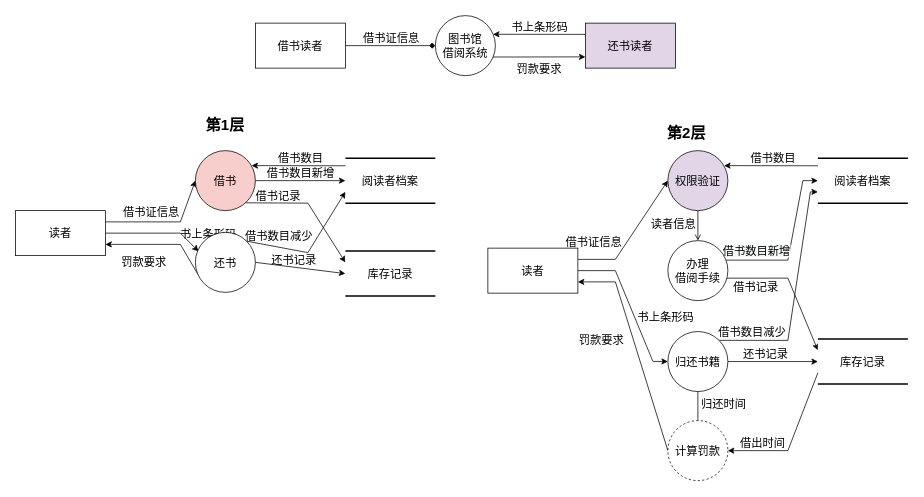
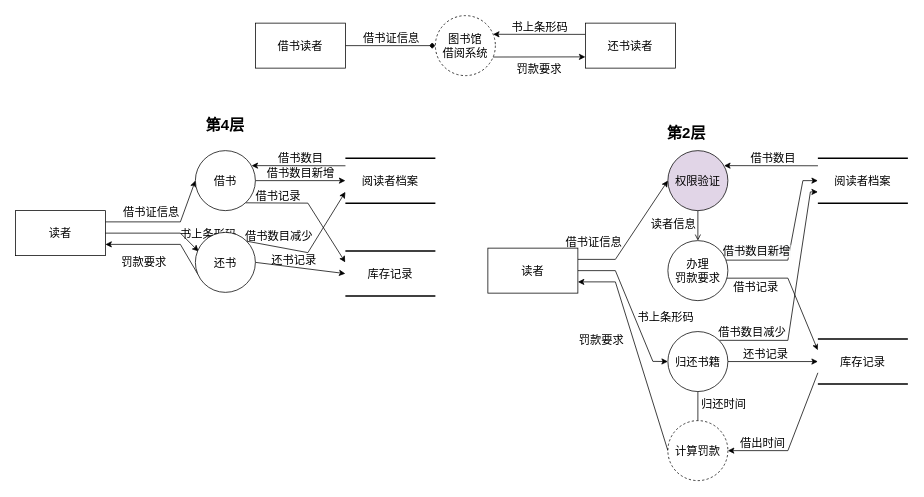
  <mxCell id="0" />
  <mxCell id="1" parent="0" />
  <mxCell id="2" style="rounded=0;orthogonalLoop=1;jettySize=auto;html=1;exitX=1;exitY=0.25;exitDx=0;exitDy=0;entryX=0;entryY=0.5;entryDx=0;entryDy=0;fontSize=15;" parent="1" source="5" target="12" edge="1"><mxGeometry relative="1" as="geometry"><Array as="points"><mxPoint x="240" y="295" /></Array></mxGeometry></mxCell>
  <mxCell id="3" value="借书证信息" style="edgeLabel;html=1;align=center;verticalAlign=middle;resizable=0;points=[];fontSize=15;labelBackgroundColor=none;" parent="2" vertex="1" connectable="0"><mxGeometry x="-0.13" y="1" relative="1" as="geometry"><mxPoint x="-9" y="-14" as="offset" /></mxGeometry></mxCell>
  <mxCell id="4" value="借书证信息" style="edgeLabel;html=1;align=center;verticalAlign=middle;resizable=0;points=[];fontSize=15;labelBackgroundColor=none;" vertex="1" connectable="0" parent="2"><mxGeometry x="-0.13" y="1" relative="1" as="geometry"><mxPoint x="581" y="26" as="offset" /></mxGeometry></mxCell>
  <mxCell id="5" value="读者" style="rounded=0;whiteSpace=wrap;html=1;fontSize=15;" parent="1" vertex="1"><mxGeometry x="20" y="280" width="120" height="60" as="geometry" /></mxCell>
  <mxCell id="6" style="edgeStyle=none;rounded=0;orthogonalLoop=1;jettySize=auto;html=1;exitX=1;exitY=0.5;exitDx=0;exitDy=0;entryX=0.053;entryY=0.318;entryDx=0;entryDy=0;labelBackgroundColor=none;fontSize=15;strokeColor=#000000;strokeWidth=1;entryPerimeter=0;" parent="1" source="5" target="23" edge="1"><mxGeometry relative="1" as="geometry"><Array as="points"><mxPoint x="240" y="310" /></Array></mxGeometry></mxCell>
  <mxCell id="7" value="书上条形码" style="edgeLabel;html=1;align=center;verticalAlign=middle;resizable=0;points=[];fontSize=15;labelBackgroundColor=none;" parent="6" vertex="1" connectable="0"><mxGeometry x="-0.271" y="1" relative="1" as="geometry"><mxPoint x="87" y="1" as="offset" /></mxGeometry></mxCell>
  <mxCell id="8" value="书上条形码" style="edgeLabel;html=1;align=center;verticalAlign=middle;resizable=0;points=[];fontSize=15;labelBackgroundColor=none;" vertex="1" connectable="0" parent="6"><mxGeometry x="-0.271" y="1" relative="1" as="geometry"><mxPoint x="697" y="111" as="offset" /></mxGeometry></mxCell>
  <mxCell id="9" value="借书数目新增" style="edgeStyle=none;rounded=0;orthogonalLoop=1;jettySize=auto;html=1;exitX=1;exitY=0.5;exitDx=0;exitDy=0;entryX=0;entryY=0.5;entryDx=0;entryDy=0;fontSize=15;strokeColor=#000000;strokeWidth=1;labelBackgroundColor=none;" parent="1" source="12" target="14" edge="1"><mxGeometry y="10" relative="1" as="geometry"><mxPoint as="offset" /></mxGeometry></mxCell>
  <mxCell id="10" style="edgeStyle=none;rounded=0;orthogonalLoop=1;jettySize=auto;html=1;exitX=0.839;exitY=0.87;exitDx=0;exitDy=0;entryX=0;entryY=0.25;entryDx=0;entryDy=0;labelBackgroundColor=none;fontSize=15;strokeColor=#000000;strokeWidth=1;exitPerimeter=0;" parent="1" source="12" target="25" edge="1"><mxGeometry relative="1" as="geometry"><Array as="points"><mxPoint x="410" y="270" /></Array></mxGeometry></mxCell>
  <mxCell id="11" value="借书记录" style="edgeLabel;html=1;align=center;verticalAlign=middle;resizable=0;points=[];fontSize=15;labelBackgroundColor=none;" parent="10" vertex="1" connectable="0"><mxGeometry x="-0.179" y="2" relative="1" as="geometry"><mxPoint x="-30" y="-8" as="offset" /></mxGeometry></mxCell>
- <mxCell id="12" value="借书" style="ellipse;whiteSpace=wrap;html=1;aspect=fixed;fontSize=15;fillColor=#f8cecc;" parent="1" vertex="1"><mxGeometry x="260" y="200" width="80" height="80" as="geometry" /></mxCell>
+ <mxCell id="12" value="借书" style="ellipse;whiteSpace=wrap;html=1;aspect=fixed;fontSize=15;" parent="1" vertex="1"><mxGeometry x="260" y="200" width="80" height="80" as="geometry" /></mxCell>
  <mxCell id="13" value="" style="group" parent="1" vertex="1" connectable="0"><mxGeometry x="460" y="210" width="120" height="60" as="geometry" /></mxCell>
  <mxCell id="14" value="阅读者档案" style="rounded=0;whiteSpace=wrap;html=1;fontSize=15;strokeWidth=1;strokeColor=none;" parent="13" vertex="1"><mxGeometry width="120" height="60" as="geometry" /></mxCell>
  <mxCell id="15" value="" style="endArrow=none;html=1;rounded=0;fontSize=15;strokeColor=#000000;strokeWidth=2;exitX=0;exitY=1;exitDx=0;exitDy=0;entryX=1;entryY=1;entryDx=0;entryDy=0;" parent="13" source="14" target="14" edge="1"><mxGeometry width="50" height="50" relative="1" as="geometry"><mxPoint x="30" y="50" as="sourcePoint" /><mxPoint x="80" as="targetPoint" /></mxGeometry></mxCell>
  <mxCell id="16" value="" style="endArrow=none;html=1;rounded=0;fontSize=15;strokeColor=#000000;strokeWidth=2;exitX=0;exitY=0;exitDx=0;exitDy=0;entryX=1;entryY=0;entryDx=0;entryDy=0;" parent="13" source="14" target="14" edge="1"><mxGeometry width="50" height="50" relative="1" as="geometry"><mxPoint y="-0.33" as="sourcePoint" /><mxPoint x="110" y="-40" as="targetPoint" /></mxGeometry></mxCell>
  <mxCell id="17" value="借书数目" style="edgeStyle=none;rounded=0;orthogonalLoop=1;jettySize=auto;html=1;exitX=0.001;exitY=0.17;exitDx=0;exitDy=0;fontSize=15;strokeColor=#000000;strokeWidth=1;labelBackgroundColor=none;exitPerimeter=0;entryX=0.937;entryY=0.25;entryDx=0;entryDy=0;entryPerimeter=0;" parent="1" source="14" target="12" edge="1"><mxGeometry x="-0.039" y="-10" relative="1" as="geometry"><mxPoint x="350" y="220" as="targetPoint" /><mxPoint as="offset" /></mxGeometry></mxCell>
  <mxCell id="18" value="还书记录" style="edgeStyle=none;rounded=0;orthogonalLoop=1;jettySize=auto;html=1;exitX=1;exitY=0.5;exitDx=0;exitDy=0;entryX=0;entryY=0.5;entryDx=0;entryDy=0;labelBackgroundColor=none;fontSize=15;strokeColor=#000000;strokeWidth=1;" parent="1" source="23" target="25" edge="1"><mxGeometry x="-0.167" y="10" relative="1" as="geometry"><mxPoint as="offset" /></mxGeometry></mxCell>
  <mxCell id="19" style="edgeStyle=none;rounded=0;orthogonalLoop=1;jettySize=auto;html=1;exitX=1;exitY=0;exitDx=0;exitDy=0;entryX=0;entryY=0.75;entryDx=0;entryDy=0;labelBackgroundColor=none;fontSize=15;strokeColor=#000000;strokeWidth=1;" parent="1" source="23" target="14" edge="1"><mxGeometry relative="1" as="geometry"><Array as="points"><mxPoint x="410" y="336" /></Array></mxGeometry></mxCell>
  <mxCell id="20" value="借书数目减少" style="edgeLabel;html=1;align=center;verticalAlign=middle;resizable=0;points=[];fontSize=15;labelBackgroundColor=none;" parent="19" vertex="1" connectable="0"><mxGeometry x="-0.795" y="2" relative="1" as="geometry"><mxPoint x="24" y="-10" as="offset" /></mxGeometry></mxCell>
  <mxCell id="21" style="edgeStyle=none;rounded=0;orthogonalLoop=1;jettySize=auto;html=1;exitX=0.042;exitY=0.699;exitDx=0;exitDy=0;entryX=1;entryY=0.75;entryDx=0;entryDy=0;labelBackgroundColor=none;fontSize=15;strokeColor=#000000;strokeWidth=1;exitPerimeter=0;" parent="1" source="23" target="5" edge="1"><mxGeometry relative="1" as="geometry"><Array as="points"><mxPoint x="240" y="325" /></Array></mxGeometry></mxCell>
  <mxCell id="22" value="罚款要求" style="edgeLabel;html=1;align=center;verticalAlign=middle;resizable=0;points=[];fontSize=15;labelBackgroundColor=none;" parent="21" vertex="1" connectable="0"><mxGeometry x="0.15" relative="1" as="geometry"><mxPoint x="-12" y="22" as="offset" /></mxGeometry></mxCell>
  <mxCell id="23" value="还书" style="ellipse;whiteSpace=wrap;html=1;aspect=fixed;fontSize=15;" parent="1" vertex="1"><mxGeometry x="260" y="308.99" width="80" height="80" as="geometry" /></mxCell>
  <mxCell id="24" value="" style="group" parent="1" vertex="1" connectable="0"><mxGeometry x="460" y="333.99" width="120" height="60" as="geometry" /></mxCell>
  <mxCell id="25" value="库存记录" style="rounded=0;whiteSpace=wrap;html=1;fontSize=15;strokeWidth=1;strokeColor=none;" parent="24" vertex="1"><mxGeometry width="120" height="60" as="geometry" /></mxCell>
  <mxCell id="26" value="" style="endArrow=none;html=1;rounded=0;fontSize=15;strokeColor=#000000;strokeWidth=2;exitX=0;exitY=1;exitDx=0;exitDy=0;entryX=1;entryY=1;entryDx=0;entryDy=0;" parent="24" source="25" target="25" edge="1"><mxGeometry width="50" height="50" relative="1" as="geometry"><mxPoint x="30" y="50" as="sourcePoint" /><mxPoint x="80" as="targetPoint" /></mxGeometry></mxCell>
  <mxCell id="27" value="" style="endArrow=none;html=1;rounded=0;fontSize=15;strokeColor=#000000;strokeWidth=2;exitX=0;exitY=0;exitDx=0;exitDy=0;entryX=1;entryY=0;entryDx=0;entryDy=0;" parent="24" source="25" target="25" edge="1"><mxGeometry width="50" height="50" relative="1" as="geometry"><mxPoint y="-0.33" as="sourcePoint" /><mxPoint x="110" y="-40" as="targetPoint" /></mxGeometry></mxCell>
  <mxCell id="28" style="rounded=0;orthogonalLoop=1;jettySize=auto;html=1;exitX=1;exitY=0.5;exitDx=0;exitDy=0;entryX=0;entryY=0.5;entryDx=0;entryDy=0;fontSize=15;endArrow=diamond;" parent="1" source="30" target="34" edge="1"><mxGeometry relative="1" as="geometry" /></mxCell>
  <mxCell id="29" value="借书证信息" style="edgeLabel;html=1;align=center;verticalAlign=middle;resizable=0;points=[];fontSize=15;labelBackgroundColor=none;" parent="28" vertex="1" connectable="0"><mxGeometry x="-0.13" y="1" relative="1" as="geometry"><mxPoint x="8" y="-10" as="offset" /></mxGeometry></mxCell>
  <mxCell id="30" value="借书读者" style="rounded=0;whiteSpace=wrap;html=1;fontSize=15;" parent="1" vertex="1"><mxGeometry x="340" y="30" width="120" height="60" as="geometry" /></mxCell>
  <mxCell id="31" style="edgeStyle=none;rounded=0;orthogonalLoop=1;jettySize=auto;html=1;exitX=0;exitY=0.25;exitDx=0;exitDy=0;entryX=0.961;entryY=0.311;entryDx=0;entryDy=0;labelBackgroundColor=none;fontSize=15;strokeColor=#000000;strokeWidth=1;entryPerimeter=0;" parent="1" source="33" target="34" edge="1"><mxGeometry relative="1" as="geometry"><mxPoint x="584.24" y="169.43" as="targetPoint" /></mxGeometry></mxCell>
  <mxCell id="32" value="书上条形码" style="edgeLabel;html=1;align=center;verticalAlign=middle;resizable=0;points=[];fontSize=15;labelBackgroundColor=none;" parent="31" vertex="1" connectable="0"><mxGeometry x="-0.271" y="1" relative="1" as="geometry"><mxPoint x="-16" y="-11" as="offset" /></mxGeometry></mxCell>
- <mxCell id="33" value="还书读者" style="rounded=0;whiteSpace=wrap;html=1;fontSize=15;fillColor=#e1d5e7;" parent="1" vertex="1"><mxGeometry x="780" y="30" width="120" height="60" as="geometry" /></mxCell>
- <mxCell id="34" value="图书馆&lt;br&gt;借阅系统" style="ellipse;whiteSpace=wrap;html=1;aspect=fixed;fontSize=15;" parent="1" vertex="1"><mxGeometry x="580" y="20" width="80" height="80" as="geometry" /></mxCell>
+ <mxCell id="33" value="还书读者" style="rounded=0;whiteSpace=wrap;html=1;fontSize=15;" parent="1" vertex="1"><mxGeometry x="780" y="30" width="120" height="60" as="geometry" /></mxCell>
+ <mxCell id="34" value="图书馆&lt;br&gt;借阅系统" style="ellipse;whiteSpace=wrap;html=1;aspect=fixed;fontSize=15;dashed=1;" parent="1" vertex="1"><mxGeometry x="580" y="20" width="80" height="80" as="geometry" /></mxCell>
  <mxCell id="35" style="edgeStyle=none;rounded=0;orthogonalLoop=1;jettySize=auto;html=1;exitX=0.963;exitY=0.69;exitDx=0;exitDy=0;entryX=0;entryY=0.75;entryDx=0;entryDy=0;labelBackgroundColor=none;fontSize=15;strokeColor=#000000;strokeWidth=1;exitPerimeter=0;" parent="1" source="34" target="33" edge="1"><mxGeometry relative="1" as="geometry"><mxPoint x="583.36" y="199.91" as="sourcePoint" /></mxGeometry></mxCell>
  <mxCell id="36" value="罚款要求" style="edgeLabel;html=1;align=center;verticalAlign=middle;resizable=0;points=[];fontSize=15;labelBackgroundColor=none;" parent="35" vertex="1" connectable="0"><mxGeometry x="0.15" relative="1" as="geometry"><mxPoint x="-11" y="15" as="offset" /></mxGeometry></mxCell>
- <mxCell id="37" value="第1层" style="text;html=1;strokeColor=none;fillColor=none;align=center;verticalAlign=middle;whiteSpace=wrap;rounded=0;labelBackgroundColor=none;fontSize=20;fontStyle=1" parent="1" vertex="1"><mxGeometry x="235" y="150" width="130" height="30" as="geometry" /></mxCell>
+ <mxCell id="37" value="第4层" style="text;html=1;strokeColor=none;fillColor=none;align=center;verticalAlign=middle;whiteSpace=wrap;rounded=0;labelBackgroundColor=none;fontSize=20;fontStyle=1" parent="1" vertex="1"><mxGeometry x="235" y="150" width="130" height="30" as="geometry" /></mxCell>
  <mxCell id="38" value="&#10;&#10;&lt;span style=&quot;color: rgb(0, 0, 0); font-family: helvetica; font-size: 15px; font-style: normal; font-weight: 400; letter-spacing: normal; text-align: center; text-indent: 0px; text-transform: none; word-spacing: 0px; background-color: rgb(248, 249, 250); display: inline; float: none;&quot;&gt;借书数目新增&lt;/span&gt;&#10;&#10;" style="edgeStyle=none;rounded=0;orthogonalLoop=1;jettySize=auto;html=1;exitX=0.963;exitY=0.325;exitDx=0;exitDy=0;entryX=0;entryY=0.5;entryDx=0;entryDy=0;fontSize=15;strokeColor=#000000;strokeWidth=1;labelBackgroundColor=none;exitPerimeter=0;" parent="1" source="62" target="45" edge="1"><mxGeometry x="-0.611" y="12" relative="1" as="geometry"><mxPoint as="offset" /><Array as="points"><mxPoint x="1050" y="346" /><mxPoint x="1070" y="240" /></Array></mxGeometry></mxCell>
  <mxCell id="39" style="edgeStyle=none;rounded=0;orthogonalLoop=1;jettySize=auto;html=1;exitX=0.982;exitY=0.626;exitDx=0;exitDy=0;entryX=0;entryY=0.25;entryDx=0;entryDy=0;labelBackgroundColor=none;fontSize=15;strokeColor=#000000;strokeWidth=1;exitPerimeter=0;" parent="1" source="62" target="58" edge="1"><mxGeometry relative="1" as="geometry"><Array as="points"><mxPoint x="1050" y="370" /></Array></mxGeometry></mxCell>
  <mxCell id="40" value="借书记录" style="edgeLabel;html=1;align=center;verticalAlign=middle;resizable=0;points=[];fontSize=15;labelBackgroundColor=none;" parent="39" vertex="1" connectable="0"><mxGeometry x="-0.179" y="2" relative="1" as="geometry"><mxPoint x="-38" y="12" as="offset" /></mxGeometry></mxCell>
  <mxCell id="41" style="edgeStyle=none;rounded=0;orthogonalLoop=1;jettySize=auto;html=1;exitX=0.5;exitY=1;exitDx=0;exitDy=0;entryX=0.5;entryY=0;entryDx=0;entryDy=0;labelBackgroundColor=none;fontSize=20;strokeColor=#000000;strokeWidth=1;endArrow=open;" parent="1" source="43" target="62" edge="1"><mxGeometry relative="1" as="geometry" /></mxCell>
  <mxCell id="42" value="读者信息" style="edgeLabel;html=1;align=center;verticalAlign=middle;resizable=0;points=[];fontSize=15;" parent="41" vertex="1" connectable="0"><mxGeometry x="-0.507" relative="1" as="geometry"><mxPoint x="-34" y="7" as="offset" /></mxGeometry></mxCell>
  <mxCell id="43" value="权限验证" style="ellipse;whiteSpace=wrap;html=1;aspect=fixed;fontSize=15;fillColor=#e1d5e7;" parent="1" vertex="1"><mxGeometry x="890" y="200" width="80" height="80" as="geometry" /></mxCell>
  <mxCell id="44" value="" style="group" parent="1" vertex="1" connectable="0"><mxGeometry x="1090" y="210" width="120" height="60" as="geometry" /></mxCell>
  <mxCell id="45" value="阅读者档案" style="rounded=0;whiteSpace=wrap;html=1;fontSize=15;strokeWidth=1;strokeColor=none;" parent="44" vertex="1"><mxGeometry width="120" height="60" as="geometry" /></mxCell>
  <mxCell id="46" value="" style="endArrow=none;html=1;rounded=0;fontSize=15;strokeColor=#000000;strokeWidth=2;exitX=0;exitY=1;exitDx=0;exitDy=0;entryX=1;entryY=1;entryDx=0;entryDy=0;" parent="44" source="45" target="45" edge="1"><mxGeometry width="50" height="50" relative="1" as="geometry"><mxPoint x="30" y="50" as="sourcePoint" /><mxPoint x="80" as="targetPoint" /></mxGeometry></mxCell>
  <mxCell id="47" value="" style="endArrow=none;html=1;rounded=0;fontSize=15;strokeColor=#000000;strokeWidth=2;exitX=0;exitY=0;exitDx=0;exitDy=0;entryX=1;entryY=0;entryDx=0;entryDy=0;" parent="44" source="45" target="45" edge="1"><mxGeometry width="50" height="50" relative="1" as="geometry"><mxPoint y="-0.33" as="sourcePoint" /><mxPoint x="110" y="-40" as="targetPoint" /></mxGeometry></mxCell>
  <mxCell id="48" value="借书数目" style="edgeStyle=none;rounded=0;orthogonalLoop=1;jettySize=auto;html=1;exitX=0.001;exitY=0.17;exitDx=0;exitDy=0;fontSize=15;strokeColor=#000000;strokeWidth=1;labelBackgroundColor=none;exitPerimeter=0;entryX=0.937;entryY=0.25;entryDx=0;entryDy=0;entryPerimeter=0;" parent="1" source="45" target="43" edge="1"><mxGeometry x="-0.039" y="-10" relative="1" as="geometry"><mxPoint x="980" y="220" as="targetPoint" /><mxPoint as="offset" /></mxGeometry></mxCell>
  <mxCell id="49" value="还书记录" style="edgeStyle=none;rounded=0;orthogonalLoop=1;jettySize=auto;html=1;exitX=1;exitY=0.5;exitDx=0;exitDy=0;entryX=0;entryY=0.5;entryDx=0;entryDy=0;labelBackgroundColor=none;fontSize=15;strokeColor=#000000;strokeWidth=1;" parent="1" source="56" target="58" edge="1"><mxGeometry x="-0.167" y="10" relative="1" as="geometry"><mxPoint as="offset" /></mxGeometry></mxCell>
  <mxCell id="50" style="edgeStyle=none;rounded=0;orthogonalLoop=1;jettySize=auto;html=1;exitX=1;exitY=0;exitDx=0;exitDy=0;entryX=0;entryY=0.75;entryDx=0;entryDy=0;labelBackgroundColor=none;fontSize=15;strokeColor=#000000;strokeWidth=1;" parent="1" source="56" target="45" edge="1"><mxGeometry relative="1" as="geometry"><Array as="points"><mxPoint x="1050" y="453" /><mxPoint x="1080" y="255" /></Array></mxGeometry></mxCell>
  <mxCell id="51" value="借书数目减少" style="edgeLabel;html=1;align=center;verticalAlign=middle;resizable=0;points=[];fontSize=15;labelBackgroundColor=none;" parent="50" vertex="1" connectable="0"><mxGeometry x="-0.795" y="2" relative="1" as="geometry"><mxPoint x="12" y="-10" as="offset" /></mxGeometry></mxCell>
  <mxCell id="52" style="edgeStyle=none;rounded=0;orthogonalLoop=1;jettySize=auto;html=1;exitX=0;exitY=0.5;exitDx=0;exitDy=0;entryX=1;entryY=0.75;entryDx=0;entryDy=0;labelBackgroundColor=none;fontSize=15;strokeColor=#000000;strokeWidth=1;" parent="1" source="63" target="68" edge="1"><mxGeometry relative="1" as="geometry"><Array as="points"><mxPoint x="820" y="375" /></Array><mxPoint x="770" y="496.23" as="targetPoint" /></mxGeometry></mxCell>
  <mxCell id="53" value="罚款要求" style="edgeLabel;html=1;align=center;verticalAlign=middle;resizable=0;points=[];fontSize=15;labelBackgroundColor=none;" parent="52" vertex="1" connectable="0"><mxGeometry x="0.15" relative="1" as="geometry"><mxPoint x="-41" y="8" as="offset" /></mxGeometry></mxCell>
  <mxCell id="54" style="edgeStyle=none;rounded=0;orthogonalLoop=1;jettySize=auto;html=1;exitX=0.5;exitY=1;exitDx=0;exitDy=0;entryX=0.5;entryY=0;entryDx=0;entryDy=0;labelBackgroundColor=none;fontSize=11;strokeColor=#000000;strokeWidth=1;endArrow=none;" parent="1" source="56" target="63" edge="1"><mxGeometry relative="1" as="geometry" /></mxCell>
  <mxCell id="55" value="归还时间" style="edgeLabel;html=1;align=center;verticalAlign=middle;resizable=0;points=[];fontSize=15;" parent="54" vertex="1" connectable="0"><mxGeometry x="-0.353" y="-2" relative="1" as="geometry"><mxPoint x="35" y="3" as="offset" /></mxGeometry></mxCell>
  <mxCell id="56" value="归还书籍" style="ellipse;whiteSpace=wrap;html=1;aspect=fixed;fontSize=15;" parent="1" vertex="1"><mxGeometry x="890" y="441.23" width="80" height="80" as="geometry" /></mxCell>
  <mxCell id="57" value="" style="group" parent="1" vertex="1" connectable="0"><mxGeometry x="1090" y="451.23" width="120" height="60" as="geometry" /></mxCell>
  <mxCell id="58" value="库存记录" style="rounded=0;whiteSpace=wrap;html=1;fontSize=15;strokeWidth=1;strokeColor=none;" parent="57" vertex="1"><mxGeometry width="120" height="60" as="geometry" /></mxCell>
  <mxCell id="59" value="" style="endArrow=none;html=1;rounded=0;fontSize=15;strokeColor=#000000;strokeWidth=2;exitX=0;exitY=1;exitDx=0;exitDy=0;entryX=1;entryY=1;entryDx=0;entryDy=0;" parent="57" source="58" target="58" edge="1"><mxGeometry width="50" height="50" relative="1" as="geometry"><mxPoint x="30" y="50" as="sourcePoint" /><mxPoint x="80" as="targetPoint" /></mxGeometry></mxCell>
  <mxCell id="60" value="" style="endArrow=none;html=1;rounded=0;fontSize=15;strokeColor=#000000;strokeWidth=2;exitX=0;exitY=0;exitDx=0;exitDy=0;entryX=1;entryY=0;entryDx=0;entryDy=0;" parent="57" source="58" target="58" edge="1"><mxGeometry width="50" height="50" relative="1" as="geometry"><mxPoint y="-0.33" as="sourcePoint" /><mxPoint x="110" y="-40" as="targetPoint" /></mxGeometry></mxCell>
  <mxCell id="61" value="第2层" style="text;html=1;strokeColor=none;fillColor=none;align=center;verticalAlign=middle;whiteSpace=wrap;rounded=0;labelBackgroundColor=none;fontSize=20;fontStyle=1" parent="1" vertex="1"><mxGeometry x="850" y="160" width="130" height="30" as="geometry" /></mxCell>
- <mxCell id="62" value="办理&lt;br&gt;借阅手续" style="ellipse;whiteSpace=wrap;html=1;aspect=fixed;fontSize=15;" parent="1" vertex="1"><mxGeometry x="890" y="320" width="80" height="80" as="geometry" /></mxCell>
+ <mxCell id="62" value="办理&lt;br&gt;罚款要求" style="ellipse;whiteSpace=wrap;html=1;aspect=fixed;fontSize=15;" parent="1" vertex="1"><mxGeometry x="890" y="320" width="80" height="80" as="geometry" /></mxCell>
  <mxCell id="63" value="计算罚款" style="ellipse;whiteSpace=wrap;html=1;aspect=fixed;fontSize=15;dashed=1;" parent="1" vertex="1"><mxGeometry x="890" y="560" width="80" height="80" as="geometry" /></mxCell>
  <mxCell id="64" style="edgeStyle=none;rounded=0;orthogonalLoop=1;jettySize=auto;html=1;exitX=0;exitY=0.75;exitDx=0;exitDy=0;entryX=1;entryY=0.5;entryDx=0;entryDy=0;labelBackgroundColor=none;fontSize=15;strokeColor=#000000;strokeWidth=1;" parent="1" source="58" target="63" edge="1"><mxGeometry relative="1" as="geometry"><Array as="points"><mxPoint x="1050" y="600" /></Array></mxGeometry></mxCell>
  <mxCell id="65" value="借出时间" style="edgeLabel;html=1;align=center;verticalAlign=middle;resizable=0;points=[];fontSize=15;labelBackgroundColor=none;" parent="64" vertex="1" connectable="0"><mxGeometry x="0.697" y="-3" relative="1" as="geometry"><mxPoint x="16" y="-8" as="offset" /></mxGeometry></mxCell>
  <mxCell id="66" style="rounded=0;orthogonalLoop=1;jettySize=auto;html=1;exitX=1;exitY=0.25;exitDx=0;exitDy=0;entryX=0;entryY=0.5;entryDx=0;entryDy=0;" edge="1" parent="1" source="68" target="43"><mxGeometry relative="1" as="geometry"><Array as="points"><mxPoint x="820" y="345" /></Array></mxGeometry></mxCell>
  <mxCell id="67" style="edgeStyle=none;rounded=0;orthogonalLoop=1;jettySize=auto;html=1;" edge="1" parent="1" source="68" target="56"><mxGeometry relative="1" as="geometry"><Array as="points"><mxPoint x="820" y="360" /><mxPoint x="870" y="481" /></Array></mxGeometry></mxCell>
  <mxCell id="68" value="读者" style="rounded=0;whiteSpace=wrap;html=1;fontSize=15;" vertex="1" parent="1"><mxGeometry x="650" y="330" width="120" height="60" as="geometry" /></mxCell>
